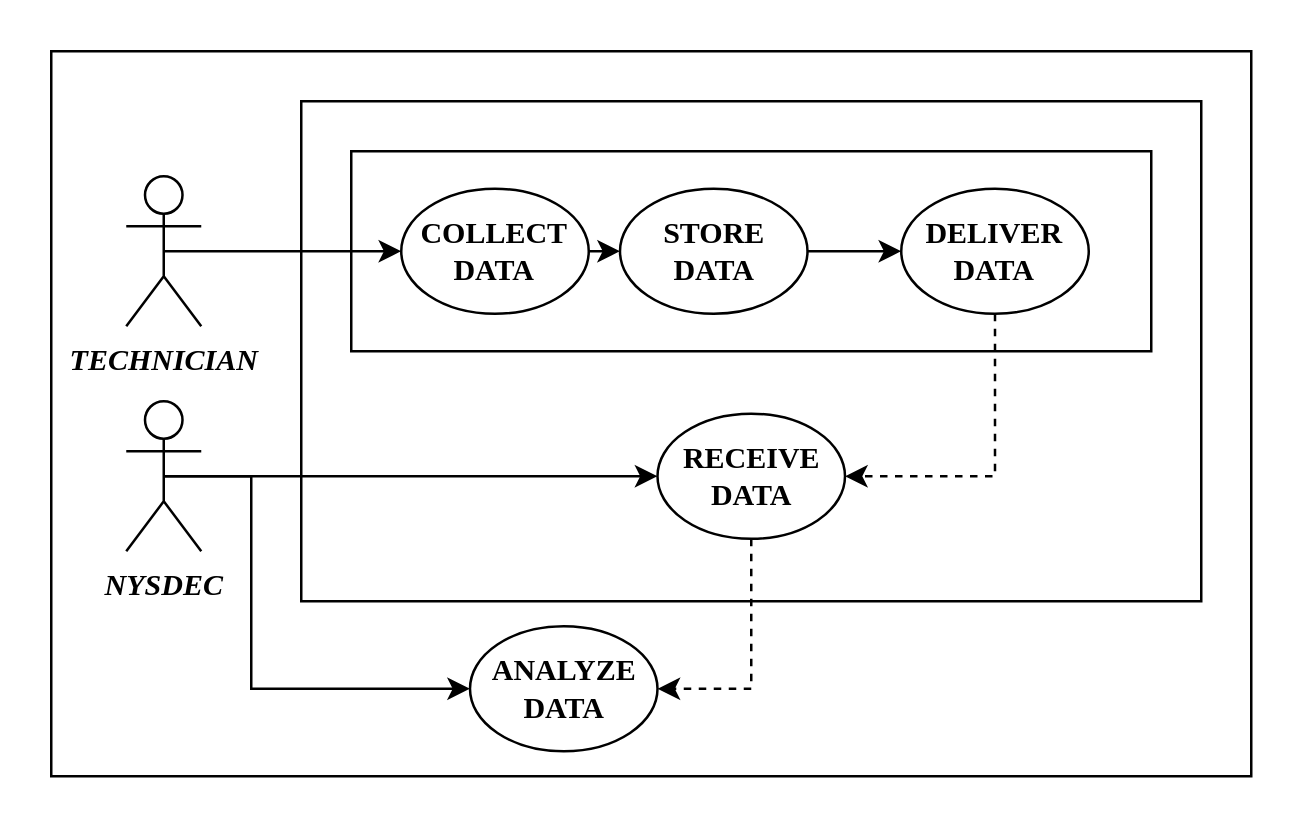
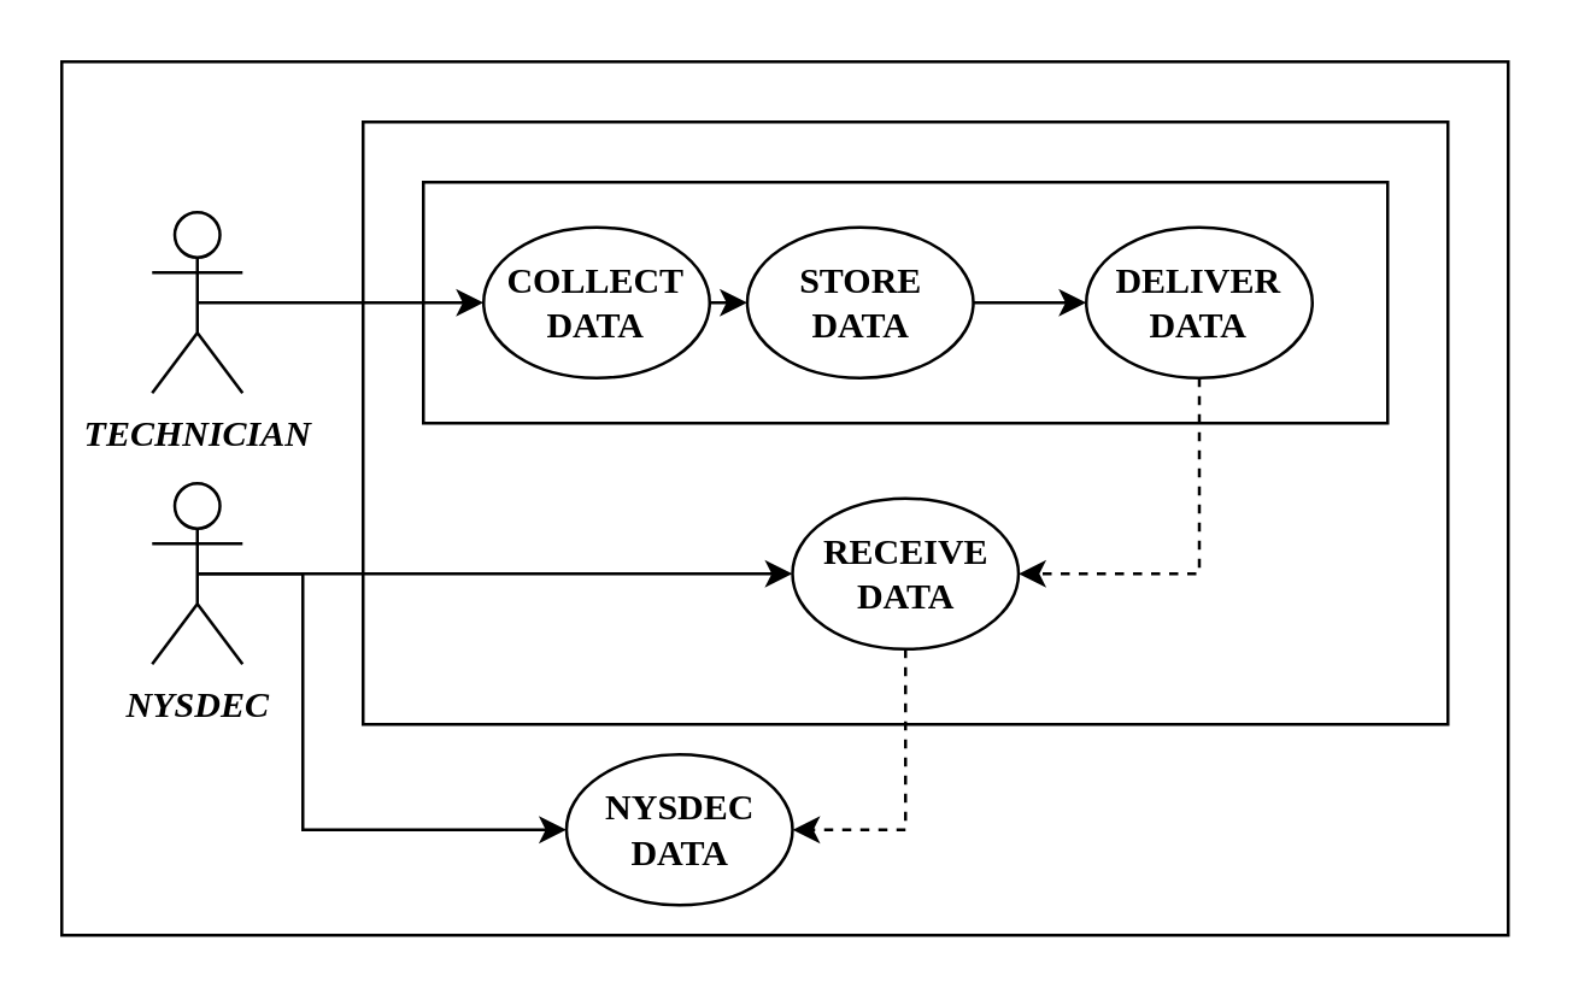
  <mxCell id="0" />
  <mxCell id="1" parent="0" />
  <mxCell id="2" value="" style="rounded=0;whiteSpace=wrap;html=1;strokeWidth=1;" vertex="1" parent="1"><mxGeometry x="20" y="20" width="480" height="290" as="geometry" /></mxCell>
  <mxCell id="3" value="" style="rounded=0;whiteSpace=wrap;html=1;strokeWidth=1;strokeColor=default;fontFamily=Times New Roman;fillColor=default;gradientColor=none;" vertex="1" parent="1"><mxGeometry x="120" y="40" width="360" height="200" as="geometry" /></mxCell>
  <mxCell id="4" value="" style="rounded=0;whiteSpace=wrap;html=1;strokeWidth=1;fontFamily=Times New Roman;labelBackgroundColor=default;strokeColor=default;fillColor=default;" vertex="1" parent="1"><mxGeometry x="140" y="60" width="320" height="80" as="geometry" /></mxCell>
  <mxCell id="5" style="edgeStyle=orthogonalEdgeStyle;rounded=0;orthogonalLoop=1;jettySize=auto;html=1;exitX=1;exitY=0.5;exitDx=0;exitDy=0;entryX=0;entryY=0.5;entryDx=0;entryDy=0;strokeColor=default;" edge="1" parent="1" source="6" target="11"><mxGeometry relative="1" as="geometry" /></mxCell>
  <mxCell id="6" value="COLLECT DATA" style="ellipse;whiteSpace=wrap;html=1;rounded=0;shadow=0;comic=0;labelBackgroundColor=none;strokeWidth=1;fontFamily=Times New Roman;fontSize=12;align=center;fontStyle=1" parent="1" vertex="1"><mxGeometry x="160" y="75" width="75" height="50" as="geometry" /></mxCell>
- <mxCell id="7" value="ANALYZE DATA" style="ellipse;whiteSpace=wrap;html=1;rounded=0;shadow=0;comic=0;labelBackgroundColor=none;strokeWidth=1;fontFamily=Times New Roman;fontSize=12;align=center;fontStyle=1" parent="1" vertex="1"><mxGeometry x="187.5" y="250" width="75" height="50" as="geometry" /></mxCell>
+ <mxCell id="7" value="NYSDEC DATA" style="ellipse;whiteSpace=wrap;html=1;rounded=0;shadow=0;comic=0;labelBackgroundColor=none;strokeWidth=1;fontFamily=Times New Roman;fontSize=12;align=center;fontStyle=1" parent="1" vertex="1"><mxGeometry x="187.5" y="250" width="75" height="50" as="geometry" /></mxCell>
  <mxCell id="8" style="edgeStyle=orthogonalEdgeStyle;rounded=0;orthogonalLoop=1;jettySize=auto;html=1;exitX=0.5;exitY=1;exitDx=0;exitDy=0;entryX=1;entryY=0.5;entryDx=0;entryDy=0;dashed=1;strokeColor=default;" edge="1" parent="1" source="9" target="13"><mxGeometry relative="1" as="geometry" /></mxCell>
  <mxCell id="9" value="DELIVER DATA" style="ellipse;whiteSpace=wrap;html=1;rounded=0;shadow=0;comic=0;labelBackgroundColor=none;strokeWidth=1;fontFamily=Times New Roman;fontSize=12;align=center;fontStyle=1" parent="1" vertex="1"><mxGeometry x="360" y="75" width="75" height="50" as="geometry" /></mxCell>
  <mxCell id="10" style="edgeStyle=orthogonalEdgeStyle;rounded=0;orthogonalLoop=1;jettySize=auto;html=1;exitX=1;exitY=0.5;exitDx=0;exitDy=0;entryX=0;entryY=0.5;entryDx=0;entryDy=0;strokeColor=default;" edge="1" parent="1" source="11" target="9"><mxGeometry relative="1" as="geometry" /></mxCell>
  <mxCell id="11" value="STORE DATA" style="ellipse;whiteSpace=wrap;html=1;rounded=0;shadow=0;comic=0;labelBackgroundColor=none;strokeWidth=1;fontFamily=Times New Roman;fontSize=12;align=center;fontStyle=1" parent="1" vertex="1"><mxGeometry x="247.5" y="75" width="75" height="50" as="geometry" /></mxCell>
  <mxCell id="12" style="edgeStyle=orthogonalEdgeStyle;rounded=0;orthogonalLoop=1;jettySize=auto;html=1;exitX=0.5;exitY=1;exitDx=0;exitDy=0;entryX=1;entryY=0.5;entryDx=0;entryDy=0;dashed=1;strokeColor=default;" edge="1" parent="1" source="13" target="7"><mxGeometry relative="1" as="geometry" /></mxCell>
  <mxCell id="13" value="RECEIVE DATA" style="ellipse;whiteSpace=wrap;html=1;rounded=0;shadow=0;comic=0;labelBackgroundColor=none;strokeWidth=1;fontFamily=Times New Roman;fontSize=12;align=center;fontStyle=1" parent="1" vertex="1"><mxGeometry x="262.5" y="165" width="75" height="50" as="geometry" /></mxCell>
  <mxCell id="14" style="edgeStyle=orthogonalEdgeStyle;rounded=0;orthogonalLoop=1;jettySize=auto;html=1;exitX=0.5;exitY=0.5;exitDx=0;exitDy=0;exitPerimeter=0;entryX=0;entryY=0.5;entryDx=0;entryDy=0;strokeColor=default;" edge="1" parent="1" source="15" target="6"><mxGeometry relative="1" as="geometry" /></mxCell>
  <mxCell id="15" value="TECHNICIAN" style="shape=umlActor;verticalLabelPosition=bottom;verticalAlign=top;html=1;outlineConnect=0;fontFamily=Times New Roman;fontStyle=3;gradientColor=#FFFFFF;fillColor=#FFFFFF;strokeColor=default;" vertex="1" parent="1"><mxGeometry x="50" y="70" width="30" height="60" as="geometry" /></mxCell>
  <mxCell id="16" style="edgeStyle=orthogonalEdgeStyle;rounded=0;orthogonalLoop=1;jettySize=auto;html=1;exitX=0.5;exitY=0.5;exitDx=0;exitDy=0;exitPerimeter=0;entryX=0;entryY=0.5;entryDx=0;entryDy=0;strokeColor=default;" edge="1" parent="1" source="18" target="13"><mxGeometry relative="1" as="geometry" /></mxCell>
  <mxCell id="17" style="edgeStyle=orthogonalEdgeStyle;rounded=0;orthogonalLoop=1;jettySize=auto;html=1;exitX=0.5;exitY=0.5;exitDx=0;exitDy=0;exitPerimeter=0;entryX=0;entryY=0.5;entryDx=0;entryDy=0;" edge="1" parent="1" source="18" target="7"><mxGeometry relative="1" as="geometry"><Array as="points"><mxPoint x="100" y="190" /><mxPoint x="100" y="275" /></Array></mxGeometry></mxCell>
  <mxCell id="18" value="NYSDEC" style="shape=umlActor;verticalLabelPosition=bottom;verticalAlign=top;html=1;outlineConnect=0;fontStyle=3;fontFamily=Times New Roman;gradientColor=#FFFFFF;fillColor=#FFFFFF;strokeColor=default;" vertex="1" parent="1"><mxGeometry x="50" y="160" width="30" height="60" as="geometry" /></mxCell>
